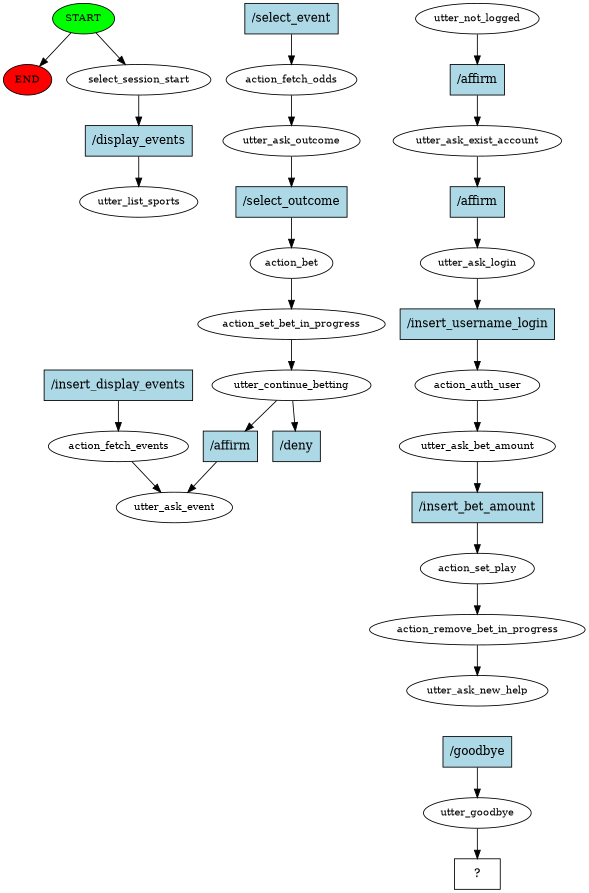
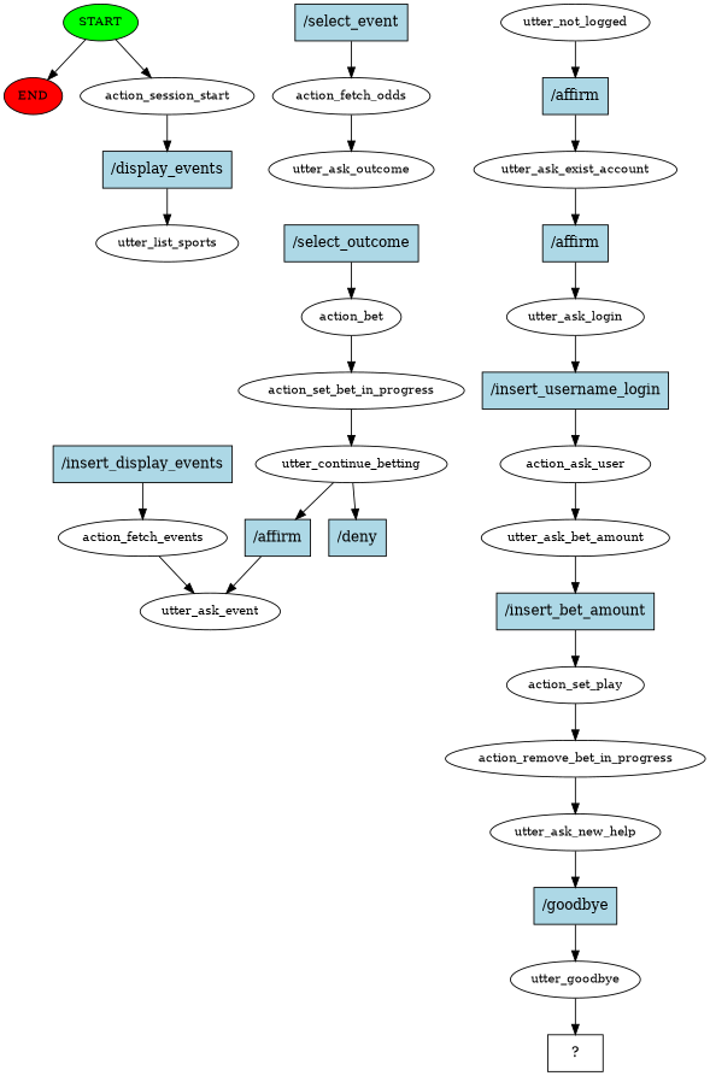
  digraph {
    node [fontsize=12]
    n1 [fillcolor=green label=START style=filled]
    n2 [fillcolor=red label=END style=filled]
-   n3 [label=select_session_start]
+   n3 [label=action_session_start]
    n4 [fillcolor=lightblue label="/display_events" shape=rect style=filled fontsize=""]
    n5 [label=utter_list_sports]
    n6 [fillcolor=lightblue label="/insert_display_events" shape=rect style=filled fontsize=""]
    n7 [label=action_fetch_events]
    n8 [label=utter_ask_event]
    n9 [fillcolor=lightblue label="/select_event" shape=rect style=filled fontsize=""]
    n10 [label=action_fetch_odds]
    n11 [label=utter_ask_outcome]
    n12 [fillcolor=lightblue label="/select_outcome" shape=rect style=filled fontsize=""]
    n13 [label=action_bet]
    n14 [label=action_set_bet_in_progress]
    n15 [label=utter_continue_betting]
    n16 [fillcolor=lightblue label="/affirm" shape=rect style=filled fontsize=""]
    n17 [fillcolor=lightblue label="/deny" shape=rect style=filled fontsize=""]
    n18 [label=utter_not_logged]
    n19 [fillcolor=lightblue label="/affirm" shape=rect style=filled fontsize=""]
    n20 [label=utter_ask_exist_account]
    n21 [fillcolor=lightblue label="/affirm" shape=rect style=filled fontsize=""]
    n22 [label=utter_ask_login]
    n23 [fillcolor=lightblue label="/insert_username_login" shape=rect style=filled fontsize=""]
-   n24 [label=action_auth_user]
+   n24 [label=action_ask_user]
    n25 [label=utter_ask_bet_amount]
    n26 [fillcolor=lightblue label="/insert_bet_amount" shape=rect style=filled fontsize=""]
    n27 [label=action_set_play]
    n28 [label=action_remove_bet_in_progress]
    n29 [label=utter_ask_new_help]
    n30 [fillcolor=lightblue label="/goodbye" shape=rect style=filled fontsize=""]
    n31 [label=utter_goodbye]
    n32 [label="  ?  " shape=rect fontsize=""]
    n1 -> n2
    n1 -> n3
    n3 -> n4
    n4 -> n5
    n6 -> n7
    n7 -> n8
    n9 -> n10
    n10 -> n11
-   n11 -> n12
    n12 -> n13
    n13 -> n14
    n14 -> n15
    n15 -> n16
    n15 -> n17
    n16 -> n8
    n18 -> n19
    n19 -> n20
    n20 -> n21
    n21 -> n22
    n22 -> n23
    n23 -> n24
    n24 -> n25
    n25 -> n26
    n26 -> n27
    n27 -> n28
    n28 -> n29
+   n29 -> n30
    n30 -> n31
    n31 -> n32
  }
